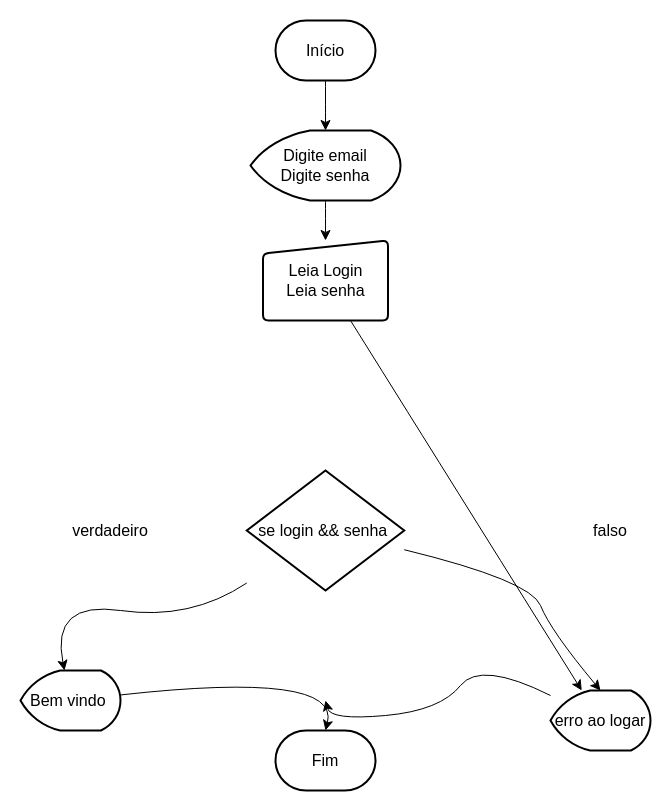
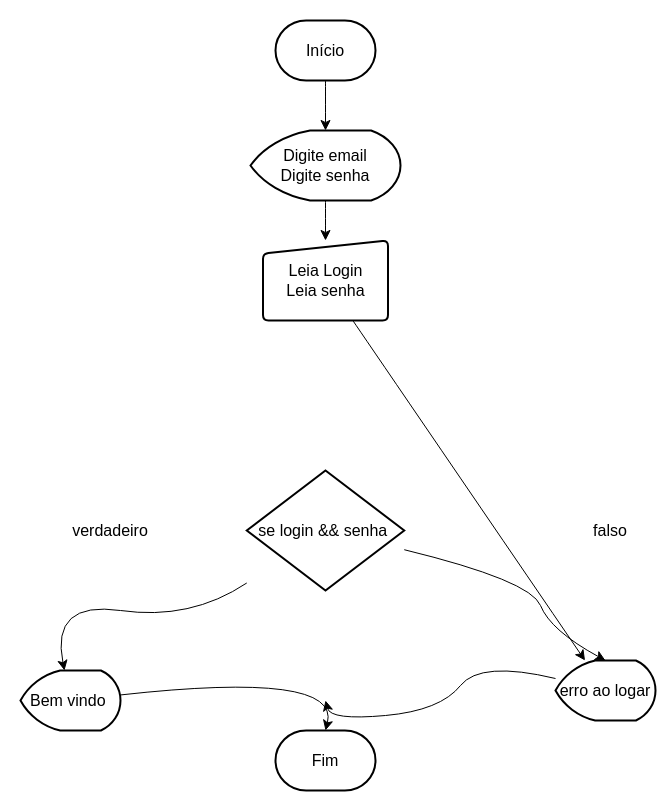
  <mxCell id="0" />
  <mxCell id="1" parent="0" />
  <mxCell id="2" value="Fim" style="strokeWidth=2;html=1;shape=mxgraph.flowchart.terminator;whiteSpace=wrap;fontSize=16;" vertex="1" parent="1"><mxGeometry x="275" y="730" width="100" height="60" as="geometry" /></mxCell>
  <mxCell id="3" style="edgeStyle=none;curved=1;rounded=0;orthogonalLoop=1;jettySize=auto;html=1;entryX=0.5;entryY=0;entryDx=0;entryDy=0;entryPerimeter=0;fontSize=12;startSize=8;endSize=8;" edge="1" parent="1" source="4" target="6"><mxGeometry relative="1" as="geometry" /></mxCell>
  <mxCell id="4" value="Início" style="strokeWidth=2;html=1;shape=mxgraph.flowchart.terminator;whiteSpace=wrap;fontSize=16;" vertex="1" parent="1"><mxGeometry x="275" y="20" width="100" height="60" as="geometry" /></mxCell>
  <mxCell id="5" style="edgeStyle=none;curved=1;rounded=0;orthogonalLoop=1;jettySize=auto;html=1;fontSize=12;startSize=8;endSize=8;" edge="1" parent="1" source="6" target="8"><mxGeometry relative="1" as="geometry" /></mxCell>
  <mxCell id="6" value="Digite email&lt;br&gt;Digite senha" style="strokeWidth=2;html=1;shape=mxgraph.flowchart.display;whiteSpace=wrap;fontSize=16;" vertex="1" parent="1"><mxGeometry x="250" y="130" width="150" height="70" as="geometry" /></mxCell>
  <mxCell id="7" style="edgeStyle=none;curved=1;rounded=0;orthogonalLoop=1;jettySize=auto;html=1;fontSize=12;startSize=8;endSize=8;" edge="1" parent="1" source="8" target="15"><mxGeometry relative="1" as="geometry" /></mxCell>
  <mxCell id="8" value="Leia Login&lt;br&gt;Leia senha" style="html=1;strokeWidth=2;shape=manualInput;whiteSpace=wrap;rounded=1;size=13;arcSize=11;fontSize=16;" vertex="1" parent="1"><mxGeometry x="262.5" y="240" width="125" height="80" as="geometry" /></mxCell>
  <mxCell id="9" style="edgeStyle=none;curved=1;rounded=0;orthogonalLoop=1;jettySize=auto;html=1;entryX=0.5;entryY=0;entryDx=0;entryDy=0;entryPerimeter=0;fontSize=12;startSize=8;endSize=8;" edge="1" parent="1" source="11" target="15"><mxGeometry relative="1" as="geometry"><Array as="points"><mxPoint x="530" y="580" /><mxPoint x="550" y="630" /></Array></mxGeometry></mxCell>
  <mxCell id="10" style="edgeStyle=none;curved=1;rounded=0;orthogonalLoop=1;jettySize=auto;html=1;fontSize=12;startSize=8;endSize=8;" edge="1" parent="1" source="11" target="13"><mxGeometry relative="1" as="geometry"><Array as="points"><mxPoint x="190" y="620" /><mxPoint x="50" y="600" /></Array></mxGeometry></mxCell>
  <mxCell id="11" value="se login &amp;amp;&amp;amp; senha&amp;nbsp;" style="strokeWidth=2;html=1;shape=mxgraph.flowchart.decision;whiteSpace=wrap;fontSize=16;" vertex="1" parent="1"><mxGeometry x="246.25" y="470" width="157.5" height="120" as="geometry" /></mxCell>
  <mxCell id="12" style="edgeStyle=none;curved=1;rounded=0;orthogonalLoop=1;jettySize=auto;html=1;fontSize=12;startSize=8;endSize=8;entryX=0.5;entryY=0;entryDx=0;entryDy=0;entryPerimeter=0;" edge="1" parent="1" source="13" target="2"><mxGeometry relative="1" as="geometry"><mxPoint x="310" y="700" as="targetPoint" /><Array as="points"><mxPoint x="340" y="670" /></Array></mxGeometry></mxCell>
  <mxCell id="13" value="Bem vindo&amp;nbsp;" style="strokeWidth=2;html=1;shape=mxgraph.flowchart.display;whiteSpace=wrap;fontSize=16;" vertex="1" parent="1"><mxGeometry x="20" y="670" width="100" height="60" as="geometry" /></mxCell>
  <mxCell id="14" style="edgeStyle=none;curved=1;rounded=0;orthogonalLoop=1;jettySize=auto;html=1;fontSize=12;startSize=8;endSize=8;" edge="1" parent="1" source="15"><mxGeometry relative="1" as="geometry"><mxPoint x="325" y="700" as="targetPoint" /><Array as="points"><mxPoint x="480" y="660" /><mxPoint x="440" y="710" /><mxPoint x="330" y="720" /></Array></mxGeometry></mxCell>
- <mxCell id="15" value="erro ao logar" style="strokeWidth=2;html=1;shape=mxgraph.flowchart.display;whiteSpace=wrap;fontSize=16;" vertex="1" parent="1"><mxGeometry x="550" y="690" width="100" height="60" as="geometry" /></mxCell>
+ <mxCell id="15" value="erro ao logar" style="strokeWidth=2;html=1;shape=mxgraph.flowchart.display;whiteSpace=wrap;fontSize=16;" vertex="1" parent="1"><mxGeometry x="555" y="660" width="100" height="60" as="geometry" /></mxCell>
  <mxCell id="16" value="verdadeiro" style="text;strokeColor=none;fillColor=none;html=1;align=center;verticalAlign=middle;whiteSpace=wrap;rounded=0;fontSize=16;" vertex="1" parent="1"><mxGeometry x="80" y="515" width="60" height="30" as="geometry" /></mxCell>
  <mxCell id="17" value="falso" style="text;strokeColor=none;fillColor=none;html=1;align=center;verticalAlign=middle;whiteSpace=wrap;rounded=0;fontSize=16;" vertex="1" parent="1"><mxGeometry x="580" y="515" width="60" height="30" as="geometry" /></mxCell>
  <mxCell id="18" style="edgeStyle=none;curved=1;rounded=0;orthogonalLoop=1;jettySize=auto;html=1;entryX=0.5;entryY=0;entryDx=0;entryDy=0;entryPerimeter=0;fontSize=12;startSize=8;endSize=8;" edge="1" parent="1" source="2" target="2"><mxGeometry relative="1" as="geometry" /></mxCell>
